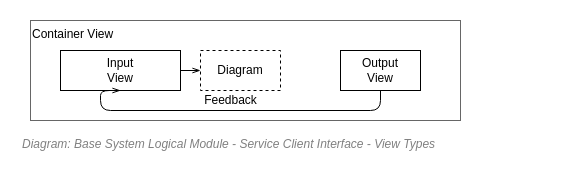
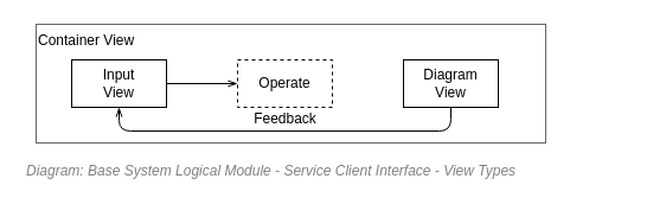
  <mxCell id="0" />
  <mxCell id="1" parent="0" />
  <mxCell id="2" value="Container View" style="rounded=0;whiteSpace=wrap;html=1;labelBackgroundColor=none;strokeWidth=1;fontFamily=Helvetica;fontSize=12;align=left;opacity=60;verticalAlign=top;" vertex="1" parent="1"><mxGeometry x="30" y="20" width="430" height="100" as="geometry" /></mxCell>
  <mxCell id="3" style="edgeStyle=orthogonalEdgeStyle;rounded=1;orthogonalLoop=1;jettySize=auto;html=1;labelBackgroundColor=none;startArrow=none;startFill=0;endArrow=openThin;endFill=0;endSize=6;fontFamily=Helvetica;fontSize=12;fontColor=#000000;" edge="1" parent="1" source="4" target="5"><mxGeometry relative="1" as="geometry" /></mxCell>
- <mxCell id="4" value="Input&lt;br style=&quot;font-size: 12px;&quot;&gt;View" style="rounded=0;whiteSpace=wrap;html=1;labelBackgroundColor=none;strokeWidth=1;fontFamily=Helvetica;fontSize=12;align=center;" vertex="1" parent="1"><mxGeometry x="60" y="50" width="120" height="40" as="geometry" /></mxCell>
- <mxCell id="5" value="Diagram" style="rounded=0;whiteSpace=wrap;html=1;labelBackgroundColor=none;strokeWidth=1;fontFamily=Helvetica;fontSize=12;align=center;dashed=1;" vertex="1" parent="1"><mxGeometry x="200" y="50" width="80" height="40" as="geometry" /></mxCell>
+ <mxCell id="4" value="Input&lt;br style=&quot;font-size: 12px;&quot;&gt;View" style="rounded=0;whiteSpace=wrap;html=1;labelBackgroundColor=none;strokeWidth=1;fontFamily=Helvetica;fontSize=12;align=center;" vertex="1" parent="1"><mxGeometry x="60" y="50" width="80" height="40" as="geometry" /></mxCell>
+ <mxCell id="5" value="Operate" style="rounded=0;whiteSpace=wrap;html=1;labelBackgroundColor=none;strokeWidth=1;fontFamily=Helvetica;fontSize=12;align=center;dashed=1;" vertex="1" parent="1"><mxGeometry x="200" y="50" width="80" height="40" as="geometry" /></mxCell>
  <mxCell id="6" value="Feedback" style="edgeStyle=orthogonalEdgeStyle;rounded=1;orthogonalLoop=1;jettySize=auto;html=1;entryX=0.5;entryY=1;entryDx=0;entryDy=0;labelBackgroundColor=none;startArrow=none;startFill=0;endArrow=openThin;endFill=0;endSize=6;fontFamily=Helvetica;fontSize=12;fontColor=#000000;exitX=0.5;exitY=1;exitDx=0;exitDy=0;" edge="1" parent="1" source="7" target="4"><mxGeometry y="-10" relative="1" as="geometry"><Array as="points"><mxPoint x="380" y="110" /><mxPoint x="100" y="110" /></Array><mxPoint as="offset" /></mxGeometry></mxCell>
- <mxCell id="7" value="Output&lt;br style=&quot;font-size: 12px;&quot;&gt;View" style="rounded=0;whiteSpace=wrap;html=1;labelBackgroundColor=none;strokeWidth=1;fontFamily=Helvetica;fontSize=12;align=center;" vertex="1" parent="1"><mxGeometry x="340" y="50" width="80" height="40" as="geometry" /></mxCell>
+ <mxCell id="7" value="Diagram&lt;br style=&quot;font-size: 12px;&quot;&gt;View" style="rounded=0;whiteSpace=wrap;html=1;labelBackgroundColor=none;strokeWidth=1;fontFamily=Helvetica;fontSize=12;align=center;" vertex="1" parent="1"><mxGeometry x="340" y="50" width="80" height="40" as="geometry" /></mxCell>
  <mxCell id="8" value="&lt;font style=&quot;font-size: 12px&quot;&gt;&lt;span style=&quot;font-size: 12px&quot;&gt;Diagram: Base System Logical Module -&amp;nbsp;&lt;/span&gt;Service Client Interface - View Types&lt;/font&gt;" style="text;strokeColor=none;fillColor=none;html=1;fontSize=24;fontStyle=2;verticalAlign=middle;align=left;shadow=0;glass=0;comic=0;opacity=30;fontColor=#808080;" vertex="1" parent="1"><mxGeometry x="20" y="130" width="520" height="20" as="geometry" /></mxCell>
